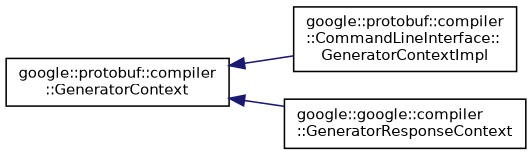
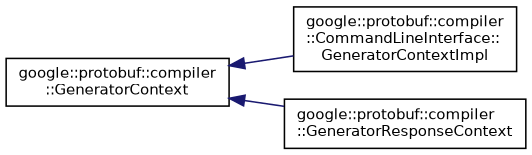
  digraph {
    rankdir=LR
    node [color=black fillcolor=white fontname=Helvetica fontsize=10 shape=record style=filled]
    edge [color=midnightblue dir=back fontname=Helvetica fontsize=10 labelfontname=Helvetica labelfontsize=10 style=solid]
    n1 [height=0.2 label="google::protobuf::compiler\l::GeneratorContext" width=0.4]
    n2 [height=0.2 label="google::protobuf::compiler\l::CommandLineInterface::\lGeneratorContextImpl" width=0.4]
-   n3 [height=0.2 label="google::google::compiler\l::GeneratorResponseContext" width=0.4]
+   n3 [height=0.2 label="google::protobuf::compiler\l::GeneratorResponseContext" width=0.4]
    n1 -> n2
    n1 -> n3
  }
